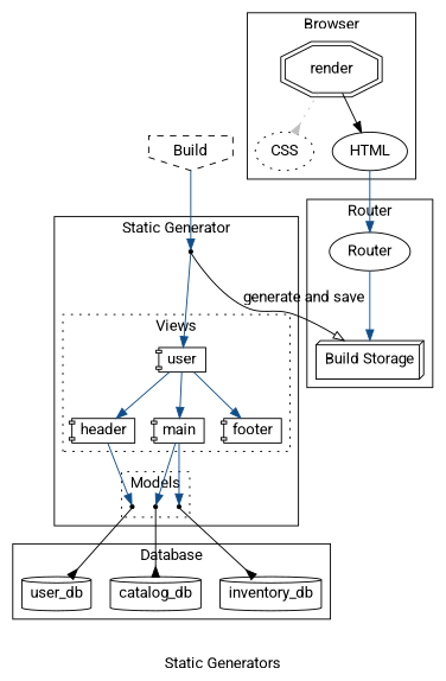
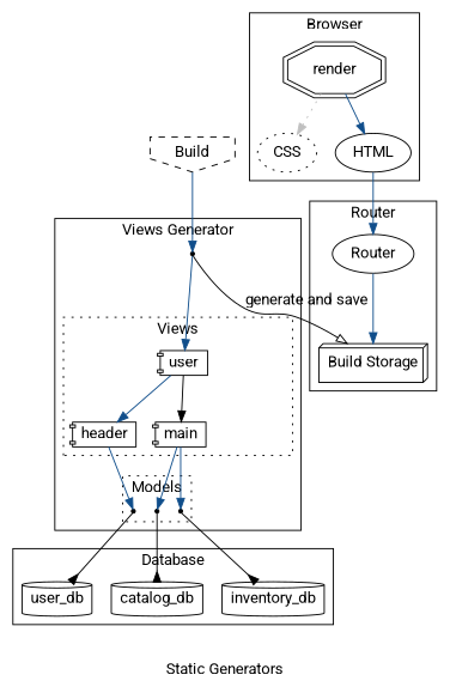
  digraph {
    fontname=Roboto
    label="Static Generators"
    node [fontname=Roboto shape=point]
    edge [color=dodgerblue4 fontname=Roboto]
    n1 [label=Router shape=oval]
    n2 [label="Build Storage" shape=box3d]
    render [shape=doubleoctagon]
    n4 [label=CSS shape=ellipse style=dotted]
    n5 [label=HTML shape=ellipse]
    user_model
    catalog_model
    inventory_model
    n9 [height=0.15 label=user shape=component width=0.2]
    header [height=0.15 shape=component width=0.2]
    main [height=0.15 shape=component width=0.2]
-   footer [height=0.15 shape=component width=0.2]
    controller
    user_db [height=0.15 shape=cylinder width=0.2]
    catalog_db [height=0.15 shape=cylinder width=0.2]
    inventory_db [height=0.15 shape=cylinder width=0.2]
    n17 [label=Build shape=invhouse style=dashed]
    subgraph cluster_1 {
      label=Router
      n1
      n2
    }
    subgraph cluster_2 {
      label=Browser
      render
      n4
      n5
    }
    subgraph cluster_3 {
-     label="Static Generator"
+     label="Views Generator"
      controller
      subgraph cluster_4 {
        label=Models
        style=dotted
        user_model
        catalog_model
        inventory_model
      }
      subgraph cluster_5 {
        label=Views
        style=dotted
        n9
        header
        main
-       footer
      }
    }
    subgraph cluster_6 {
      label=Database
      user_db
      catalog_db
      inventory_db
    }
    n1 -> n2
-   render -> n4 [color=gray style=dotted arrowhead=inv]
-   render -> n5 [color=black]
+   render -> n4 [color=gray style=dotted]
+   render -> n5
    n5 -> n1
    user_model -> user_db [arrowhead=inv color=black]
    catalog_model -> catalog_db [arrowhead=inv color=black]
    inventory_model -> inventory_db [arrowhead=inv color=black]
    n9 -> header
-   n9 -> main
-   n9 -> footer
+   n9 -> main [color=black]
    header -> user_model
    main -> catalog_model
    main -> inventory_model
    controller -> n2 [arrowhead=onormal color=black label="generate and save"]
    controller -> n9
    n17 -> controller
  }
